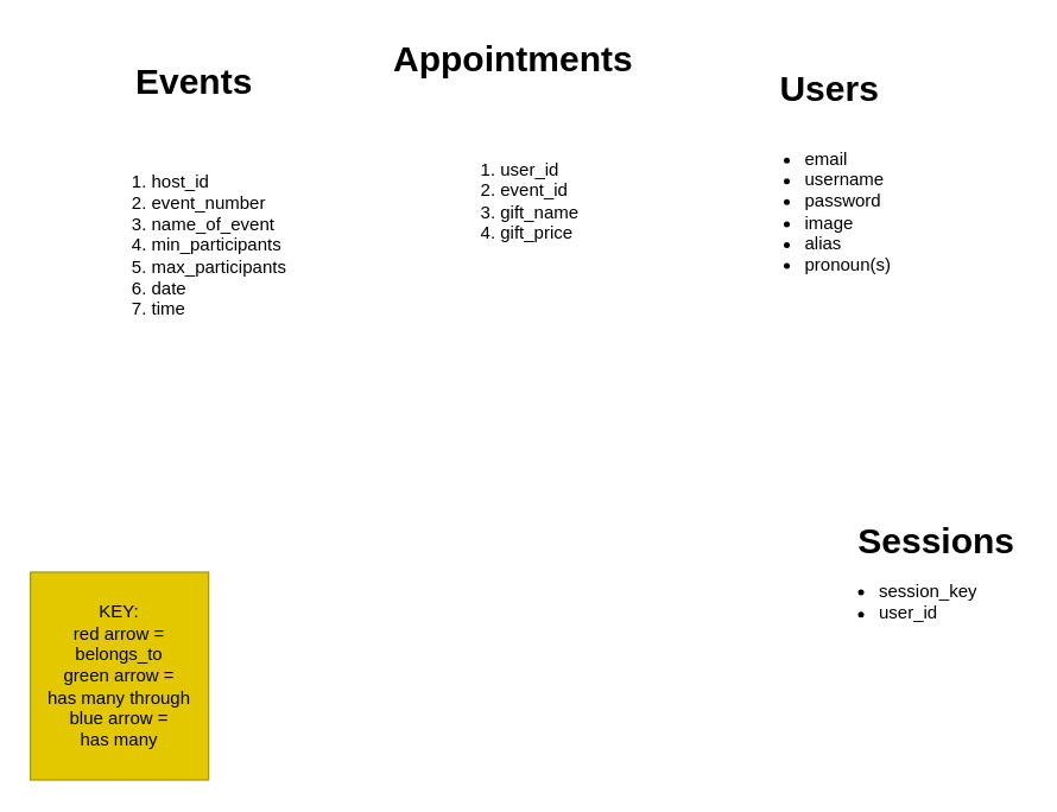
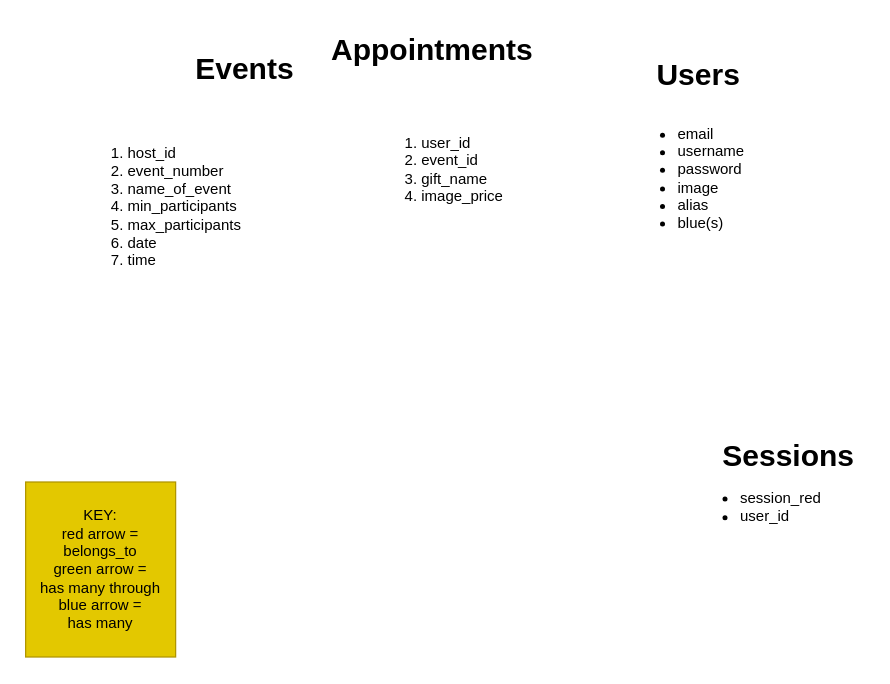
  <mxCell id="0" />
  <mxCell id="1" parent="0" />
  <mxCell id="2" value="Users" style="text;strokeColor=none;fillColor=none;html=1;fontSize=24;fontStyle=1;verticalAlign=middle;align=center;" vertex="1" parent="1"><mxGeometry x="510" y="45" width="95" height="30" as="geometry" /></mxCell>
  <mxCell id="3" value="Appointments" style="text;strokeColor=none;fillColor=none;html=1;fontSize=24;fontStyle=1;verticalAlign=middle;align=center;" vertex="1" parent="1"><mxGeometry x="295" y="20" width="100" height="40" as="geometry" /></mxCell>
- <mxCell id="4" value="&lt;div&gt;&lt;br&gt;&lt;/div&gt;&lt;ul&gt;&lt;li&gt;email&lt;/li&gt;&lt;li&gt;username&lt;/li&gt;&lt;li&gt;password&lt;/li&gt;&lt;li&gt;image&lt;/li&gt;&lt;li&gt;alias&lt;/li&gt;&lt;li&gt;pronoun(s)&lt;/li&gt;&lt;/ul&gt;" style="text;strokeColor=none;fillColor=none;html=1;whiteSpace=wrap;verticalAlign=middle;overflow=hidden;" vertex="1" parent="1"><mxGeometry x="500" y="55" width="150" height="160" as="geometry" /></mxCell>
- <mxCell id="5" value="&lt;ol&gt;&lt;li&gt;user_id&lt;/li&gt;&lt;li&gt;event_id&lt;/li&gt;&lt;li&gt;gift_name&lt;/li&gt;&lt;li&gt;gift_price&lt;/li&gt;&lt;/ol&gt;" style="text;strokeColor=none;fillColor=none;html=1;whiteSpace=wrap;verticalAlign=middle;overflow=hidden;" vertex="1" parent="1"><mxGeometry x="295" y="85" width="120" height="100" as="geometry" /></mxCell>
- <mxCell id="6" value="&lt;ul&gt;&lt;li&gt;session_key&lt;/li&gt;&lt;li&gt;user_id&lt;/li&gt;&lt;/ul&gt;" style="text;strokeColor=none;fillColor=none;html=1;whiteSpace=wrap;verticalAlign=middle;overflow=hidden;" vertex="1" parent="1"><mxGeometry x="550" y="365" width="140" height="80" as="geometry" /></mxCell>
+ <mxCell id="4" value="&lt;div&gt;&lt;br&gt;&lt;/div&gt;&lt;ul&gt;&lt;li&gt;email&lt;/li&gt;&lt;li&gt;username&lt;/li&gt;&lt;li&gt;password&lt;/li&gt;&lt;li&gt;image&lt;/li&gt;&lt;li&gt;alias&lt;/li&gt;&lt;li&gt;blue(s)&lt;/li&gt;&lt;/ul&gt;" style="text;strokeColor=none;fillColor=none;html=1;whiteSpace=wrap;verticalAlign=middle;overflow=hidden;" vertex="1" parent="1"><mxGeometry x="500" y="55" width="150" height="160" as="geometry" /></mxCell>
+ <mxCell id="5" value="&lt;ol&gt;&lt;li&gt;user_id&lt;/li&gt;&lt;li&gt;event_id&lt;/li&gt;&lt;li&gt;gift_name&lt;/li&gt;&lt;li&gt;image_price&lt;/li&gt;&lt;/ol&gt;" style="text;strokeColor=none;fillColor=none;html=1;whiteSpace=wrap;verticalAlign=middle;overflow=hidden;" vertex="1" parent="1"><mxGeometry x="295" y="85" width="120" height="100" as="geometry" /></mxCell>
+ <mxCell id="6" value="&lt;ul&gt;&lt;li&gt;session_red&lt;/li&gt;&lt;li&gt;user_id&lt;/li&gt;&lt;/ul&gt;" style="text;strokeColor=none;fillColor=none;html=1;whiteSpace=wrap;verticalAlign=middle;overflow=hidden;" vertex="1" parent="1"><mxGeometry x="550" y="365" width="140" height="80" as="geometry" /></mxCell>
  <mxCell id="7" value="Sessions" style="text;strokeColor=none;fillColor=none;html=1;fontSize=24;fontStyle=1;verticalAlign=middle;align=center;" vertex="1" parent="1"><mxGeometry x="580" y="345" width="100" height="40" as="geometry" /></mxCell>
  <mxCell id="8" value="KEY:&lt;br&gt;red arrow = belongs_to&lt;br&gt;green arrow =&lt;br&gt;has many through&lt;br&gt;blue arrow =&lt;br&gt;has many" style="rounded=0;whiteSpace=wrap;html=1;fillColor=#e3c800;fontColor=#000000;strokeColor=#B09500;" vertex="1" parent="1"><mxGeometry x="20" y="385" width="120" height="140" as="geometry" /></mxCell>
  <mxCell id="9" value="&lt;ol&gt;&lt;li&gt;host_id&lt;/li&gt;&lt;li&gt;event_number&lt;/li&gt;&lt;li&gt;name_of_event&lt;/li&gt;&lt;li&gt;min_participants&lt;/li&gt;&lt;li&gt;max_participants&lt;/li&gt;&lt;li&gt;date&lt;/li&gt;&lt;li&gt;time&lt;/li&gt;&lt;/ol&gt;" style="text;strokeColor=none;fillColor=none;html=1;whiteSpace=wrap;verticalAlign=middle;overflow=hidden;" vertex="1" parent="1"><mxGeometry x="60" y="85" width="160" height="160" as="geometry" /></mxCell>
- <mxCell id="10" value="Events" style="text;strokeColor=none;fillColor=none;html=1;fontSize=24;fontStyle=1;verticalAlign=middle;align=center;" vertex="1" parent="1"><mxGeometry x="80" y="35" width="100" height="40" as="geometry" /></mxCell>
+ <mxCell id="10" value="Events" style="text;strokeColor=none;fillColor=none;html=1;fontSize=24;fontStyle=1;verticalAlign=middle;align=center;" vertex="1" parent="1"><mxGeometry x="145" y="35" width="100" height="40" as="geometry" /></mxCell>
